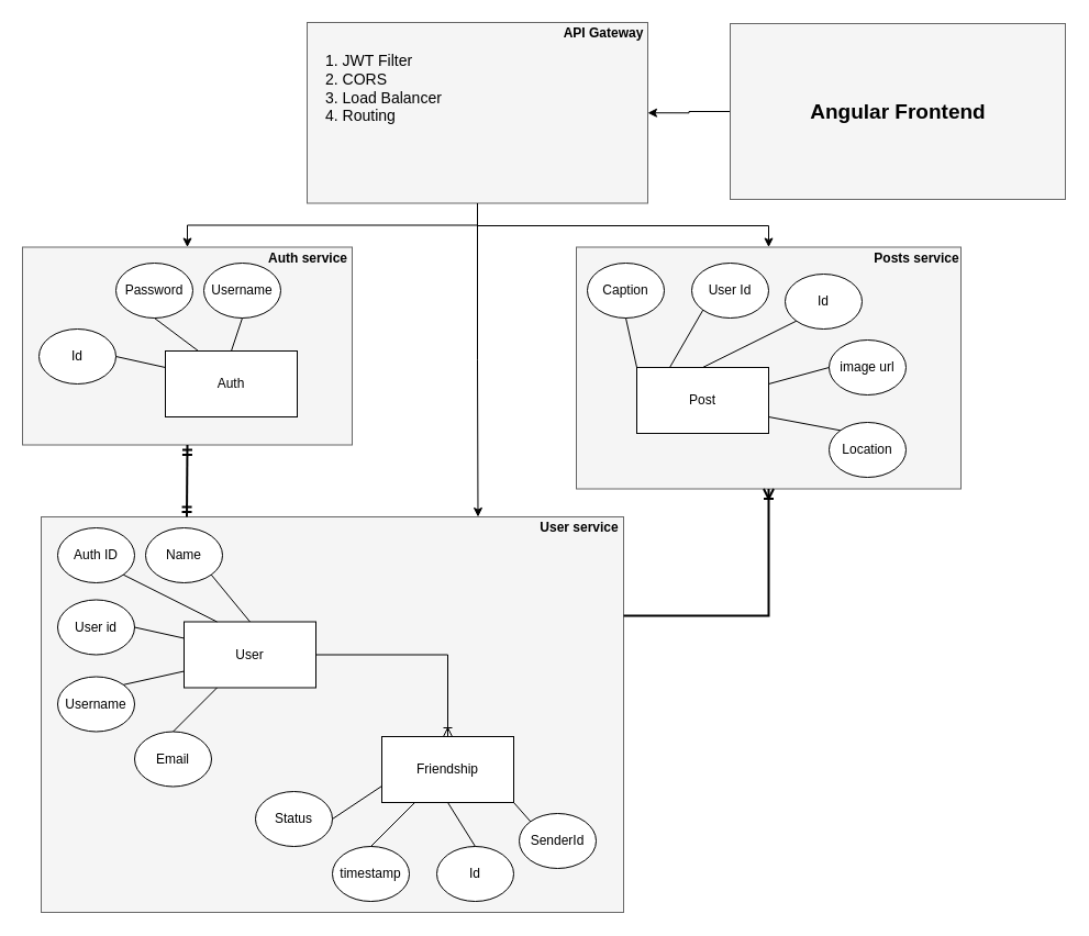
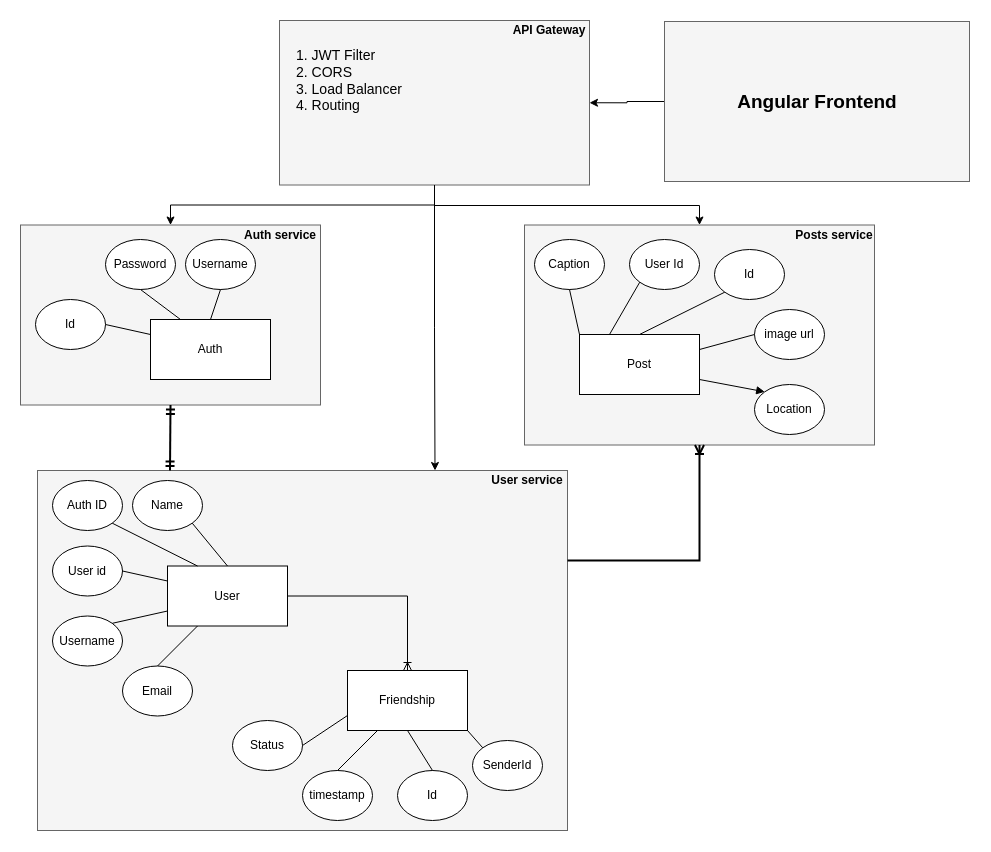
  <mxCell id="0" />
  <mxCell id="1" parent="0" />
  <mxCell id="2" value="" style="rounded=0;whiteSpace=wrap;html=1;fillColor=#f5f5f5;fontColor=#333333;strokeColor=#666666;" parent="1" vertex="1"><mxGeometry x="524" y="224.5" width="350" height="220" as="geometry" /></mxCell>
  <mxCell id="3" value="" style="rounded=0;whiteSpace=wrap;html=1;fillColor=#f5f5f5;fontColor=#333333;strokeColor=#666666;" parent="1" vertex="1"><mxGeometry x="20" y="224.5" width="300" height="180" as="geometry" /></mxCell>
  <mxCell id="4" value="" style="rounded=0;whiteSpace=wrap;html=1;fillColor=#f5f5f5;strokeColor=#666666;fontColor=#333333;" parent="1" vertex="1"><mxGeometry x="37" y="470" width="530" height="360" as="geometry" /></mxCell>
  <mxCell id="5" value="User" style="rounded=0;whiteSpace=wrap;html=1;" parent="1" vertex="1"><mxGeometry x="167" y="565.5" width="120" height="60" as="geometry" /></mxCell>
  <mxCell id="6" value="User id" style="ellipse;whiteSpace=wrap;html=1;" parent="1" vertex="1"><mxGeometry x="52" y="545.5" width="70" height="50" as="geometry" /></mxCell>
  <mxCell id="7" value="Username" style="ellipse;whiteSpace=wrap;html=1;" parent="1" vertex="1"><mxGeometry x="52" y="615.5" width="70" height="50" as="geometry" /></mxCell>
  <mxCell id="8" value="Email" style="ellipse;whiteSpace=wrap;html=1;" parent="1" vertex="1"><mxGeometry x="122" y="665.5" width="70" height="50" as="geometry" /></mxCell>
  <mxCell id="9" value="Auth ID" style="ellipse;whiteSpace=wrap;html=1;" parent="1" vertex="1"><mxGeometry x="52" y="480" width="70" height="50" as="geometry" /></mxCell>
  <mxCell id="10" value="Name" style="ellipse;whiteSpace=wrap;html=1;" parent="1" vertex="1"><mxGeometry x="132" y="480" width="70" height="50" as="geometry" /></mxCell>
  <mxCell id="11" value="" style="endArrow=none;html=1;rounded=0;entryX=1;entryY=1;entryDx=0;entryDy=0;exitX=0.25;exitY=0;exitDx=0;exitDy=0;" parent="1" source="5" target="9" edge="1"><mxGeometry width="50" height="50" relative="1" as="geometry"><mxPoint x="152" y="605.5" as="sourcePoint" /><mxPoint x="202" y="555.5" as="targetPoint" /></mxGeometry></mxCell>
  <mxCell id="12" value="" style="endArrow=none;html=1;rounded=0;entryX=1;entryY=1;entryDx=0;entryDy=0;exitX=0.5;exitY=0;exitDx=0;exitDy=0;" parent="1" source="5" target="10" edge="1"><mxGeometry width="50" height="50" relative="1" as="geometry"><mxPoint x="207" y="575.5" as="sourcePoint" /><mxPoint x="167" y="545.5" as="targetPoint" /></mxGeometry></mxCell>
  <mxCell id="13" value="" style="endArrow=none;html=1;rounded=0;entryX=1;entryY=0.5;entryDx=0;entryDy=0;exitX=0;exitY=0.25;exitDx=0;exitDy=0;" parent="1" source="5" target="6" edge="1"><mxGeometry width="50" height="50" relative="1" as="geometry"><mxPoint x="237" y="575.5" as="sourcePoint" /><mxPoint x="247" y="545.5" as="targetPoint" /></mxGeometry></mxCell>
  <mxCell id="14" value="" style="endArrow=none;html=1;rounded=0;entryX=1;entryY=0;entryDx=0;entryDy=0;exitX=0;exitY=0.75;exitDx=0;exitDy=0;" parent="1" source="5" target="7" edge="1"><mxGeometry width="50" height="50" relative="1" as="geometry"><mxPoint x="177" y="590.5" as="sourcePoint" /><mxPoint x="132" y="580.5" as="targetPoint" /></mxGeometry></mxCell>
  <mxCell id="15" value="" style="endArrow=none;html=1;rounded=0;entryX=0.5;entryY=0;entryDx=0;entryDy=0;exitX=0.25;exitY=1;exitDx=0;exitDy=0;" parent="1" source="5" target="8" edge="1"><mxGeometry width="50" height="50" relative="1" as="geometry"><mxPoint x="177" y="620.5" as="sourcePoint" /><mxPoint x="132" y="650.5" as="targetPoint" /></mxGeometry></mxCell>
  <mxCell id="16" value="Post" style="rounded=0;whiteSpace=wrap;html=1;" parent="1" vertex="1"><mxGeometry x="579" y="334" width="120" height="60" as="geometry" /></mxCell>
  <mxCell id="17" value="Caption" style="ellipse;whiteSpace=wrap;html=1;" parent="1" vertex="1"><mxGeometry x="534" y="239" width="70" height="50" as="geometry" /></mxCell>
  <mxCell id="18" value="Location" style="ellipse;whiteSpace=wrap;html=1;" parent="1" vertex="1"><mxGeometry x="754" y="384" width="70" height="50" as="geometry" /></mxCell>
  <mxCell id="19" value="image url" style="ellipse;whiteSpace=wrap;html=1;" parent="1" vertex="1"><mxGeometry x="754" y="309" width="70" height="50" as="geometry" /></mxCell>
  <mxCell id="20" value="User Id" style="ellipse;whiteSpace=wrap;html=1;" parent="1" vertex="1"><mxGeometry x="629" y="239" width="70" height="50" as="geometry" /></mxCell>
  <mxCell id="21" value="Id" style="ellipse;whiteSpace=wrap;html=1;" parent="1" vertex="1"><mxGeometry x="714" y="249" width="70" height="50" as="geometry" /></mxCell>
  <mxCell id="22" value="" style="endArrow=none;html=1;rounded=0;entryX=0;entryY=1;entryDx=0;entryDy=0;exitX=0.25;exitY=0;exitDx=0;exitDy=0;" parent="1" source="16" target="20" edge="1"><mxGeometry width="50" height="50" relative="1" as="geometry"><mxPoint x="564" y="374" as="sourcePoint" /><mxPoint x="614" y="324" as="targetPoint" /></mxGeometry></mxCell>
  <mxCell id="23" value="" style="endArrow=none;html=1;rounded=0;entryX=0;entryY=1;entryDx=0;entryDy=0;exitX=0.5;exitY=0;exitDx=0;exitDy=0;" parent="1" source="16" target="21" edge="1"><mxGeometry width="50" height="50" relative="1" as="geometry"><mxPoint x="619" y="344" as="sourcePoint" /><mxPoint x="579" y="314" as="targetPoint" /></mxGeometry></mxCell>
  <mxCell id="24" value="" style="endArrow=none;html=1;rounded=0;entryX=0.5;entryY=1;entryDx=0;entryDy=0;exitX=0;exitY=0;exitDx=0;exitDy=0;" parent="1" source="16" target="17" edge="1"><mxGeometry width="50" height="50" relative="1" as="geometry"><mxPoint x="649" y="344" as="sourcePoint" /><mxPoint x="659" y="314" as="targetPoint" /></mxGeometry></mxCell>
- <mxCell id="25" value="" style="endArrow=none;html=1;rounded=0;entryX=0;entryY=0;entryDx=0;entryDy=0;exitX=1;exitY=0.75;exitDx=0;exitDy=0;" parent="1" source="16" target="18" edge="1"><mxGeometry width="50" height="50" relative="1" as="geometry"><mxPoint x="589" y="359" as="sourcePoint" /><mxPoint x="544" y="349" as="targetPoint" /></mxGeometry></mxCell>
+ <mxCell id="25" value="" style="endArrow=block;html=1;rounded=0;entryX=0;entryY=0;entryDx=0;entryDy=0;exitX=1;exitY=0.75;exitDx=0;exitDy=0;" parent="1" source="16" target="18" edge="1"><mxGeometry width="50" height="50" relative="1" as="geometry"><mxPoint x="589" y="359" as="sourcePoint" /><mxPoint x="544" y="349" as="targetPoint" /></mxGeometry></mxCell>
  <mxCell id="26" value="" style="endArrow=none;html=1;rounded=0;entryX=0;entryY=0.5;entryDx=0;entryDy=0;exitX=1;exitY=0.25;exitDx=0;exitDy=0;" parent="1" source="16" target="19" edge="1"><mxGeometry width="50" height="50" relative="1" as="geometry"><mxPoint x="589" y="389" as="sourcePoint" /><mxPoint x="544" y="419" as="targetPoint" /></mxGeometry></mxCell>
  <mxCell id="27" value="" style="fontSize=12;html=1;endArrow=ERoneToMany;rounded=0;exitX=1;exitY=0.25;exitDx=0;exitDy=0;entryX=0.5;entryY=1;entryDx=0;entryDy=0;edgeStyle=orthogonalEdgeStyle;strokeWidth=2;" parent="1" source="4" target="2" edge="1"><mxGeometry width="100" height="100" relative="1" as="geometry"><mxPoint x="394" y="360" as="sourcePoint" /><mxPoint x="494" y="260" as="targetPoint" /></mxGeometry></mxCell>
  <mxCell id="28" value="Auth" style="rounded=0;whiteSpace=wrap;html=1;" parent="1" vertex="1"><mxGeometry x="150" y="319" width="120" height="60" as="geometry" /></mxCell>
  <mxCell id="29" value="Id" style="ellipse;whiteSpace=wrap;html=1;" parent="1" vertex="1"><mxGeometry x="35" y="299" width="70" height="50" as="geometry" /></mxCell>
  <mxCell id="30" value="Password" style="ellipse;whiteSpace=wrap;html=1;" parent="1" vertex="1"><mxGeometry x="105" y="239" width="70" height="50" as="geometry" /></mxCell>
  <mxCell id="31" value="Username" style="ellipse;whiteSpace=wrap;html=1;" parent="1" vertex="1"><mxGeometry x="185" y="239" width="70" height="50" as="geometry" /></mxCell>
  <mxCell id="32" value="" style="endArrow=none;html=1;rounded=0;entryX=0.5;entryY=1;entryDx=0;entryDy=0;exitX=0.25;exitY=0;exitDx=0;exitDy=0;" parent="1" source="28" target="30" edge="1"><mxGeometry width="50" height="50" relative="1" as="geometry"><mxPoint x="135" y="359" as="sourcePoint" /><mxPoint x="185" y="309" as="targetPoint" /></mxGeometry></mxCell>
  <mxCell id="33" value="" style="endArrow=none;html=1;rounded=0;entryX=0.5;entryY=1;entryDx=0;entryDy=0;exitX=0.5;exitY=0;exitDx=0;exitDy=0;" parent="1" source="28" target="31" edge="1"><mxGeometry width="50" height="50" relative="1" as="geometry"><mxPoint x="190" y="329" as="sourcePoint" /><mxPoint x="150" y="299" as="targetPoint" /></mxGeometry></mxCell>
  <mxCell id="34" value="" style="endArrow=none;html=1;rounded=0;entryX=1;entryY=0.5;entryDx=0;entryDy=0;exitX=0;exitY=0.25;exitDx=0;exitDy=0;" parent="1" source="28" target="29" edge="1"><mxGeometry width="50" height="50" relative="1" as="geometry"><mxPoint x="220" y="329" as="sourcePoint" /><mxPoint x="230" y="299" as="targetPoint" /></mxGeometry></mxCell>
  <mxCell id="35" value="" style="fontSize=12;html=1;endArrow=ERmandOne;startArrow=ERmandOne;rounded=0;exitX=0.25;exitY=0;exitDx=0;exitDy=0;entryX=0.5;entryY=1;entryDx=0;entryDy=0;strokeWidth=2;" parent="1" source="4" target="3" edge="1"><mxGeometry width="100" height="100" relative="1" as="geometry"><mxPoint x="354" y="655.5" as="sourcePoint" /><mxPoint x="309" y="580" as="targetPoint" /></mxGeometry></mxCell>
  <mxCell id="36" value="Friendship" style="rounded=0;whiteSpace=wrap;html=1;" parent="1" vertex="1"><mxGeometry x="347" y="670" width="120" height="60" as="geometry" /></mxCell>
  <mxCell id="37" value="Status" style="ellipse;whiteSpace=wrap;html=1;" parent="1" vertex="1"><mxGeometry x="232" y="720" width="70" height="50" as="geometry" /></mxCell>
  <mxCell id="38" value="timestamp" style="ellipse;whiteSpace=wrap;html=1;" parent="1" vertex="1"><mxGeometry x="302" y="770" width="70" height="50" as="geometry" /></mxCell>
  <mxCell id="39" value="SenderId" style="ellipse;whiteSpace=wrap;html=1;" parent="1" vertex="1"><mxGeometry x="472" y="740" width="70" height="50" as="geometry" /></mxCell>
  <mxCell id="40" value="Id" style="ellipse;whiteSpace=wrap;html=1;" parent="1" vertex="1"><mxGeometry x="397" y="770" width="70" height="50" as="geometry" /></mxCell>
  <mxCell id="41" value="" style="endArrow=none;html=1;rounded=0;entryX=0;entryY=0;entryDx=0;entryDy=0;exitX=1;exitY=1;exitDx=0;exitDy=0;" parent="1" source="36" target="39" edge="1"><mxGeometry width="50" height="50" relative="1" as="geometry"><mxPoint x="332" y="710" as="sourcePoint" /><mxPoint x="382" y="660" as="targetPoint" /></mxGeometry></mxCell>
  <mxCell id="42" value="" style="endArrow=none;html=1;rounded=0;entryX=0.5;entryY=0;entryDx=0;entryDy=0;exitX=0.5;exitY=1;exitDx=0;exitDy=0;" parent="1" source="36" target="40" edge="1"><mxGeometry width="50" height="50" relative="1" as="geometry"><mxPoint x="387" y="680" as="sourcePoint" /><mxPoint x="347" y="650" as="targetPoint" /></mxGeometry></mxCell>
  <mxCell id="43" value="" style="endArrow=none;html=1;rounded=0;entryX=1;entryY=0.5;entryDx=0;entryDy=0;exitX=0;exitY=0.75;exitDx=0;exitDy=0;" parent="1" source="36" target="37" edge="1"><mxGeometry width="50" height="50" relative="1" as="geometry"><mxPoint x="357" y="695" as="sourcePoint" /><mxPoint x="312" y="685" as="targetPoint" /></mxGeometry></mxCell>
  <mxCell id="44" value="" style="endArrow=none;html=1;rounded=0;entryX=0.5;entryY=0;entryDx=0;entryDy=0;exitX=0.25;exitY=1;exitDx=0;exitDy=0;" parent="1" source="36" target="38" edge="1"><mxGeometry width="50" height="50" relative="1" as="geometry"><mxPoint x="357" y="725" as="sourcePoint" /><mxPoint x="312" y="755" as="targetPoint" /></mxGeometry></mxCell>
  <mxCell id="45" value="" style="edgeStyle=orthogonalEdgeStyle;fontSize=12;html=1;endArrow=ERoneToMany;rounded=0;exitX=1;exitY=0.5;exitDx=0;exitDy=0;entryX=0.5;entryY=0;entryDx=0;entryDy=0;" parent="1" source="5" target="36" edge="1"><mxGeometry width="100" height="100" relative="1" as="geometry"><mxPoint x="202" y="360" as="sourcePoint" /><mxPoint x="302" y="260" as="targetPoint" /></mxGeometry></mxCell>
  <mxCell id="46" value="&lt;b&gt;Auth service&lt;/b&gt;" style="text;html=1;align=center;verticalAlign=middle;whiteSpace=wrap;rounded=0;" parent="1" vertex="1"><mxGeometry x="240" y="224.5" width="80" height="20" as="geometry" /></mxCell>
  <mxCell id="47" value="&lt;b&gt;Posts service&lt;/b&gt;" style="text;html=1;align=center;verticalAlign=middle;whiteSpace=wrap;rounded=0;" parent="1" vertex="1"><mxGeometry x="794" y="224.5" width="80" height="20" as="geometry" /></mxCell>
  <mxCell id="48" value="&lt;b&gt;User service&lt;/b&gt;" style="text;html=1;align=center;verticalAlign=middle;whiteSpace=wrap;rounded=0;" parent="1" vertex="1"><mxGeometry x="487" y="470" width="80" height="20" as="geometry" /></mxCell>
  <mxCell id="49" style="edgeStyle=orthogonalEdgeStyle;rounded=0;orthogonalLoop=1;jettySize=auto;html=1;entryX=0.5;entryY=0;entryDx=0;entryDy=0;" parent="1" source="51" target="3" edge="1"><mxGeometry relative="1" as="geometry" /></mxCell>
  <mxCell id="50" style="edgeStyle=orthogonalEdgeStyle;rounded=0;orthogonalLoop=1;jettySize=auto;html=1;entryX=0.75;entryY=0;entryDx=0;entryDy=0;" parent="1" source="51" target="4" edge="1"><mxGeometry relative="1" as="geometry" /></mxCell>
  <mxCell id="51" value="" style="rounded=0;whiteSpace=wrap;html=1;fillColor=#f5f5f5;fontColor=#333333;strokeColor=#666666;" parent="1" vertex="1"><mxGeometry x="279" y="20" width="310" height="164.5" as="geometry" /></mxCell>
  <mxCell id="52" value="&lt;b&gt;API Gateway&lt;/b&gt;" style="text;html=1;align=center;verticalAlign=middle;whiteSpace=wrap;rounded=0;" parent="1" vertex="1"><mxGeometry x="509" y="20" width="80" height="20" as="geometry" /></mxCell>
  <mxCell id="53" style="edgeStyle=orthogonalEdgeStyle;rounded=0;orthogonalLoop=1;jettySize=auto;html=1;entryX=0.5;entryY=0;entryDx=0;entryDy=0;exitX=0.5;exitY=1;exitDx=0;exitDy=0;" parent="1" source="51" target="2" edge="1"><mxGeometry relative="1" as="geometry"><Array as="points"><mxPoint x="434" y="205" /><mxPoint x="699" y="205" /></Array></mxGeometry></mxCell>
  <mxCell id="54" value="&lt;font style=&quot;font-size: 14px;&quot;&gt;1. JWT Filter&lt;/font&gt;&lt;div&gt;&lt;font style=&quot;font-size: 14px;&quot;&gt;2. CORS&lt;/font&gt;&lt;/div&gt;&lt;div&gt;&lt;font style=&quot;font-size: 14px;&quot;&gt;3. Load Balancer&lt;/font&gt;&lt;/div&gt;&lt;div&gt;&lt;font style=&quot;font-size: 14px;&quot;&gt;4. Routing&lt;/font&gt;&lt;/div&gt;" style="text;html=1;align=left;verticalAlign=top;whiteSpace=wrap;rounded=0;" parent="1" vertex="1"><mxGeometry x="294" y="39.5" width="285" height="125" as="geometry" /></mxCell>
  <mxCell id="55" style="edgeStyle=orthogonalEdgeStyle;rounded=0;orthogonalLoop=1;jettySize=auto;html=1;entryX=1;entryY=0.5;entryDx=0;entryDy=0;" edge="1" parent="1" source="56" target="51"><mxGeometry relative="1" as="geometry" /></mxCell>
  <mxCell id="56" value="" style="rounded=0;whiteSpace=wrap;html=1;fillColor=#f5f5f5;fontColor=#333333;strokeColor=#666666;" vertex="1" parent="1"><mxGeometry x="664" y="21" width="305" height="160" as="geometry" /></mxCell>
  <mxCell id="57" value="&lt;font style=&quot;font-size: 19px;&quot;&gt;&lt;b style=&quot;&quot;&gt;Angular Frontend&lt;/b&gt;&lt;/font&gt;" style="text;html=1;align=center;verticalAlign=middle;whiteSpace=wrap;rounded=0;" vertex="1" parent="1"><mxGeometry x="731.5" y="72.25" width="170" height="60" as="geometry" /></mxCell>
